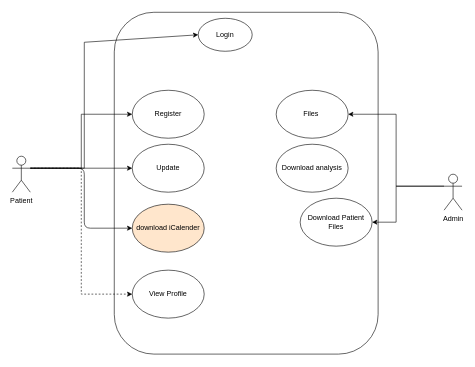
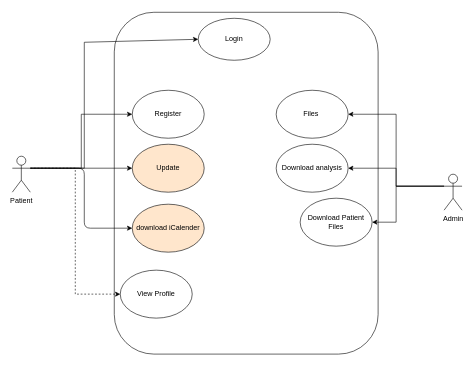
  <mxCell id="0" />
  <mxCell id="1" parent="0" />
  <mxCell id="2" value="" style="rounded=1;whiteSpace=wrap;html=1;" parent="1" vertex="1"><mxGeometry x="190" y="20" width="440" height="570" as="geometry" /></mxCell>
- <mxCell id="3" value="Login" style="ellipse;whiteSpace=wrap;html=1;" parent="1" vertex="1"><mxGeometry x="330" y="30" width="90" height="55" as="geometry" /></mxCell>
+ <mxCell id="3" value="Login" style="ellipse;whiteSpace=wrap;html=1;" parent="1" vertex="1"><mxGeometry x="330" y="30" width="120" height="70" as="geometry" /></mxCell>
  <mxCell id="4" value="Register" style="ellipse;whiteSpace=wrap;html=1;" parent="1" vertex="1"><mxGeometry x="220" y="150" width="120" height="80" as="geometry" /></mxCell>
- <mxCell id="5" value="Update" style="ellipse;whiteSpace=wrap;html=1;" parent="1" vertex="1"><mxGeometry x="220" y="240" width="120" height="80" as="geometry" /></mxCell>
+ <mxCell id="5" value="Update" style="ellipse;whiteSpace=wrap;html=1;fillColor=#ffe6cc;" parent="1" vertex="1"><mxGeometry x="220" y="240" width="120" height="80" as="geometry" /></mxCell>
  <mxCell id="6" value="download iCalender" style="ellipse;whiteSpace=wrap;html=1;fillColor=#ffe6cc;" parent="1" vertex="1"><mxGeometry x="220" y="340" width="120" height="80" as="geometry" /></mxCell>
- <mxCell id="7" value="View Profile" style="ellipse;whiteSpace=wrap;html=1;" parent="1" vertex="1"><mxGeometry x="220" y="450" width="120" height="80" as="geometry" /></mxCell>
+ <mxCell id="7" value="View Profile" style="ellipse;whiteSpace=wrap;html=1;" parent="1" vertex="1"><mxGeometry x="200" y="450" width="120" height="80" as="geometry" /></mxCell>
  <mxCell id="8" value="Files&amp;nbsp;" style="ellipse;whiteSpace=wrap;html=1;" parent="1" vertex="1"><mxGeometry x="460" y="150" width="120" height="80" as="geometry" /></mxCell>
  <mxCell id="9" value="Download analysis" style="ellipse;whiteSpace=wrap;html=1;" parent="1" vertex="1"><mxGeometry x="460" y="240" width="120" height="80" as="geometry" /></mxCell>
  <mxCell id="10" style="edgeStyle=orthogonalEdgeStyle;rounded=0;orthogonalLoop=1;jettySize=auto;html=1;exitX=1;exitY=0.333;exitDx=0;exitDy=0;exitPerimeter=0;" parent="1" source="15" target="5" edge="1"><mxGeometry relative="1" as="geometry" /></mxCell>
  <mxCell id="11" style="edgeStyle=orthogonalEdgeStyle;rounded=0;orthogonalLoop=1;jettySize=auto;html=1;exitX=1;exitY=0.333;exitDx=0;exitDy=0;exitPerimeter=0;entryX=0;entryY=0.5;entryDx=0;entryDy=0;dashed=1;" parent="1" source="15" target="7" edge="1"><mxGeometry relative="1" as="geometry" /></mxCell>
  <mxCell id="12" style="edgeStyle=orthogonalEdgeStyle;rounded=0;orthogonalLoop=1;jettySize=auto;html=1;exitX=1;exitY=0.333;exitDx=0;exitDy=0;exitPerimeter=0;entryX=0;entryY=0.5;entryDx=0;entryDy=0;" parent="1" source="15" target="4" edge="1"><mxGeometry relative="1" as="geometry" /></mxCell>
  <mxCell id="13" style="edgeStyle=none;html=1;entryX=0;entryY=0.5;entryDx=0;entryDy=0;rounded=0;" parent="1" target="3" edge="1"><mxGeometry relative="1" as="geometry"><mxPoint x="50" y="280" as="sourcePoint" /><Array as="points"><mxPoint x="140" y="280" /><mxPoint x="140" y="70" /></Array></mxGeometry></mxCell>
  <mxCell id="14" style="edgeStyle=none;html=1;exitX=1;exitY=0.333;exitDx=0;exitDy=0;exitPerimeter=0;entryX=0;entryY=0.5;entryDx=0;entryDy=0;" parent="1" source="15" target="6" edge="1"><mxGeometry relative="1" as="geometry"><Array as="points"><mxPoint x="140" y="280" /><mxPoint x="140" y="380" /></Array></mxGeometry></mxCell>
  <mxCell id="15" value="Patient" style="shape=umlActor;verticalLabelPosition=bottom;verticalAlign=top;html=1;outlineConnect=0;" parent="1" vertex="1"><mxGeometry x="20" y="260" width="30" height="60" as="geometry" /></mxCell>
  <mxCell id="16" style="edgeStyle=orthogonalEdgeStyle;rounded=0;orthogonalLoop=1;jettySize=auto;html=1;exitX=0;exitY=0.333;exitDx=0;exitDy=0;exitPerimeter=0;entryX=1;entryY=0.5;entryDx=0;entryDy=0;" parent="1" source="19" target="8" edge="1"><mxGeometry relative="1" as="geometry" /></mxCell>
+ <mxCell id="17" style="edgeStyle=orthogonalEdgeStyle;rounded=0;orthogonalLoop=1;jettySize=auto;html=1;exitX=0;exitY=0.333;exitDx=0;exitDy=0;exitPerimeter=0;entryX=1;entryY=0.5;entryDx=0;entryDy=0;" parent="1" source="19" target="9" edge="1"><mxGeometry relative="1" as="geometry" /></mxCell>
  <mxCell id="18" style="edgeStyle=none;html=1;exitX=0;exitY=0.333;exitDx=0;exitDy=0;exitPerimeter=0;entryX=1;entryY=0.5;entryDx=0;entryDy=0;rounded=0;" edge="1" parent="1" source="19" target="20"><mxGeometry relative="1" as="geometry"><Array as="points"><mxPoint x="660" y="310" /><mxPoint x="660" y="370" /></Array></mxGeometry></mxCell>
  <mxCell id="19" value="Admin" style="shape=umlActor;verticalLabelPosition=bottom;verticalAlign=top;html=1;outlineConnect=0;" parent="1" vertex="1"><mxGeometry x="740" y="290" width="30" height="60" as="geometry" /></mxCell>
  <mxCell id="20" value="Download Patient&lt;br&gt;Files" style="ellipse;whiteSpace=wrap;html=1;" parent="1" vertex="1"><mxGeometry x="500" y="330" width="120" height="80" as="geometry" /></mxCell>
